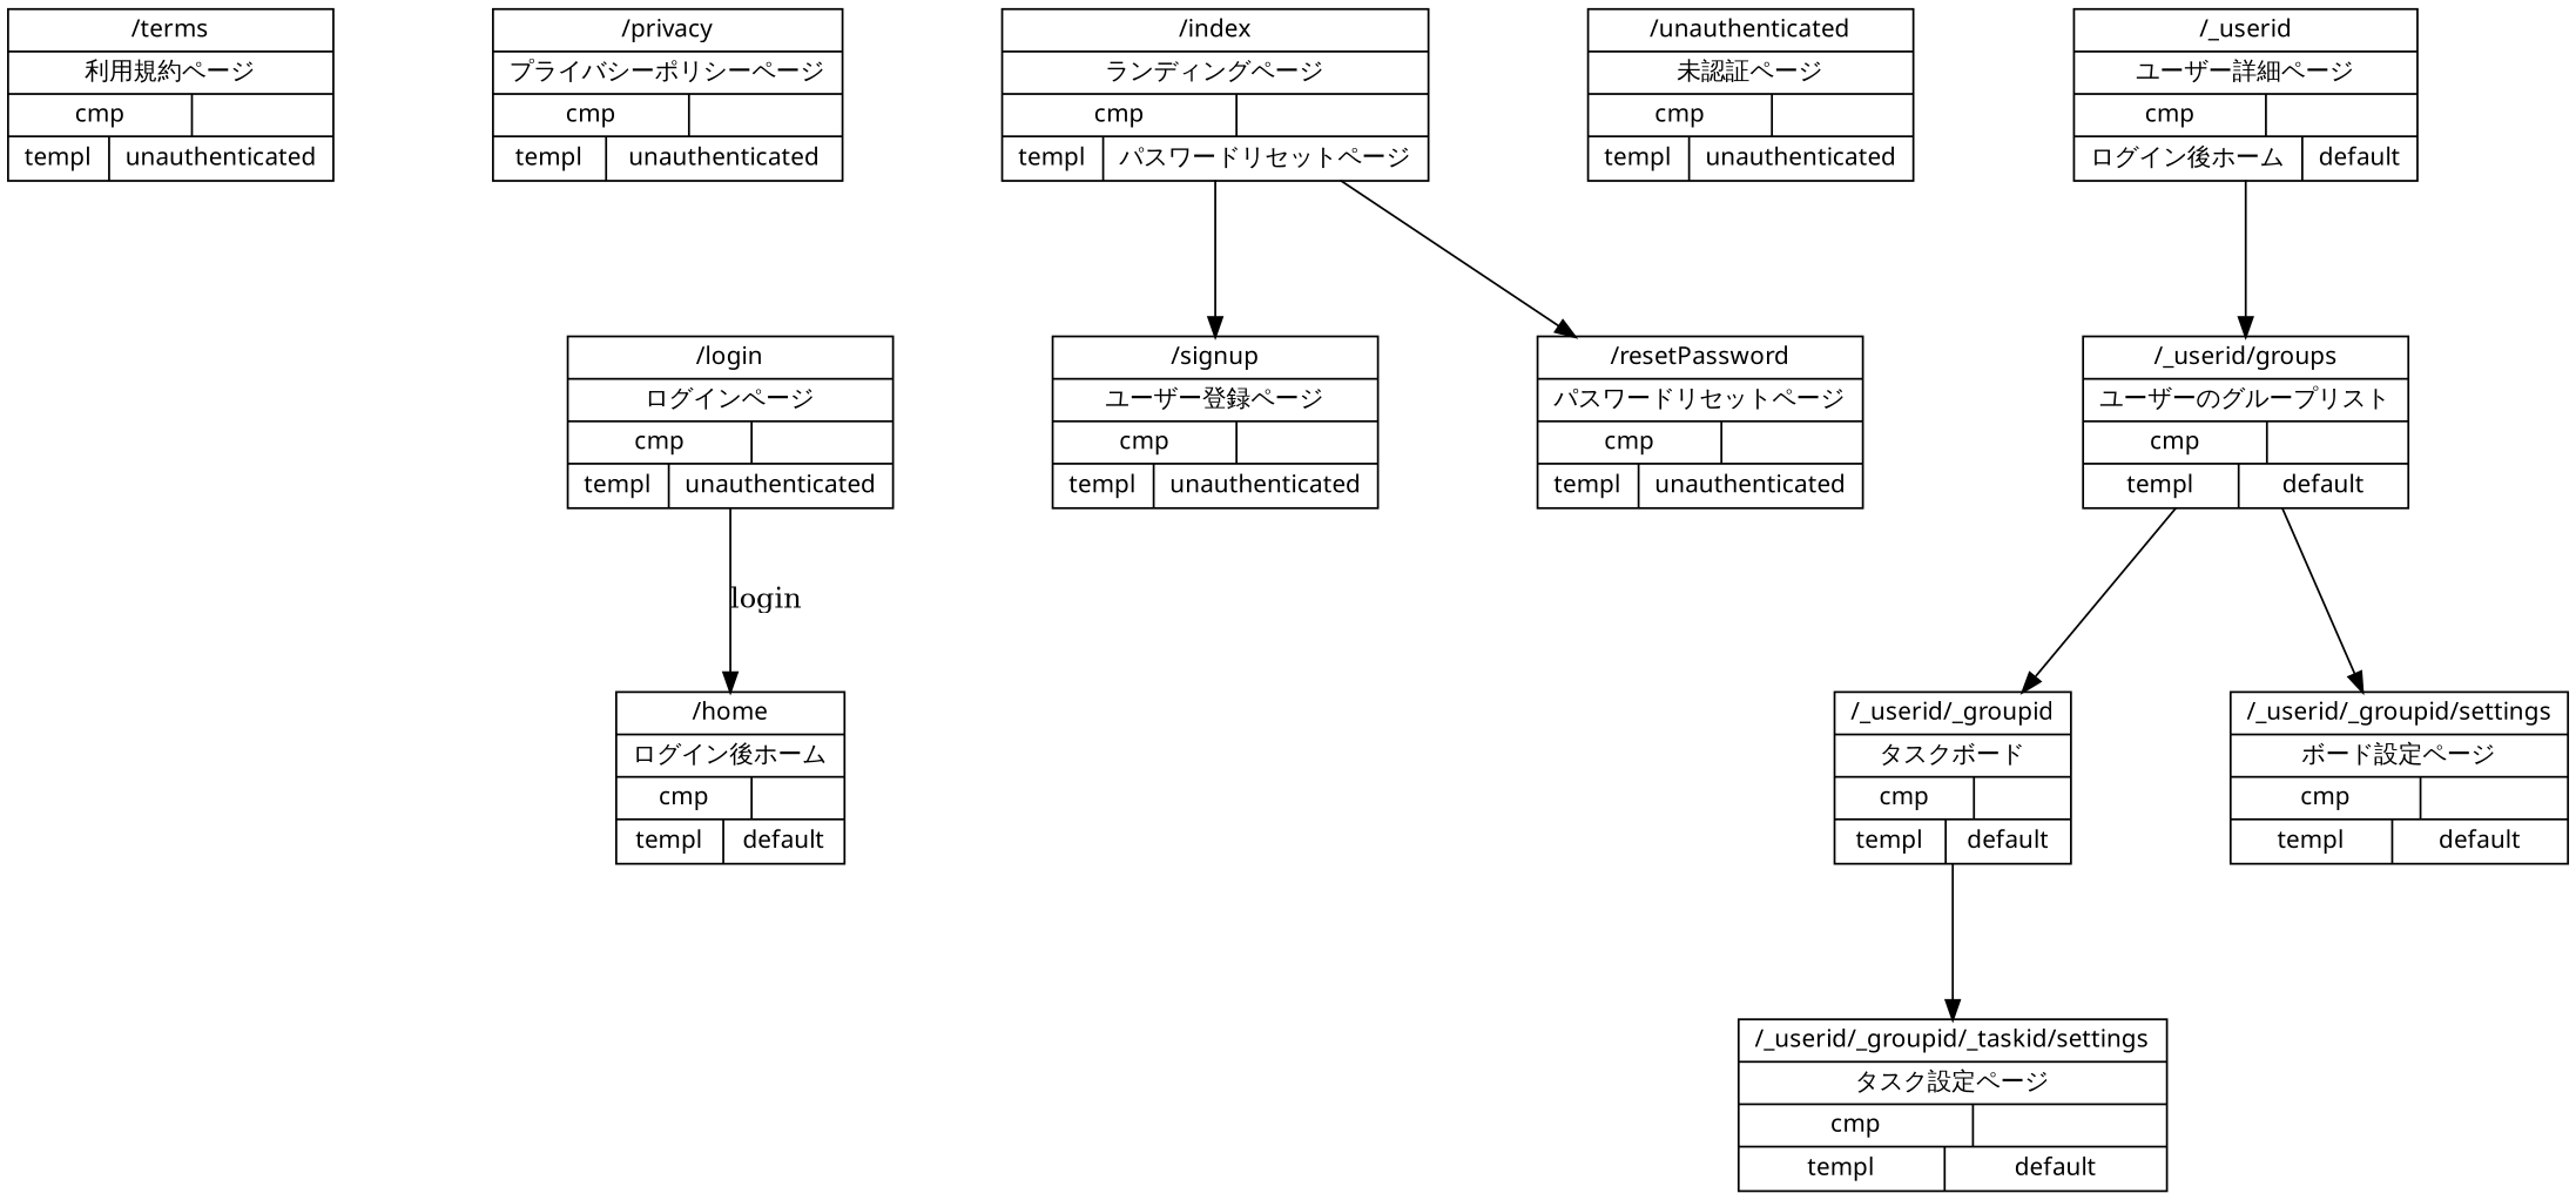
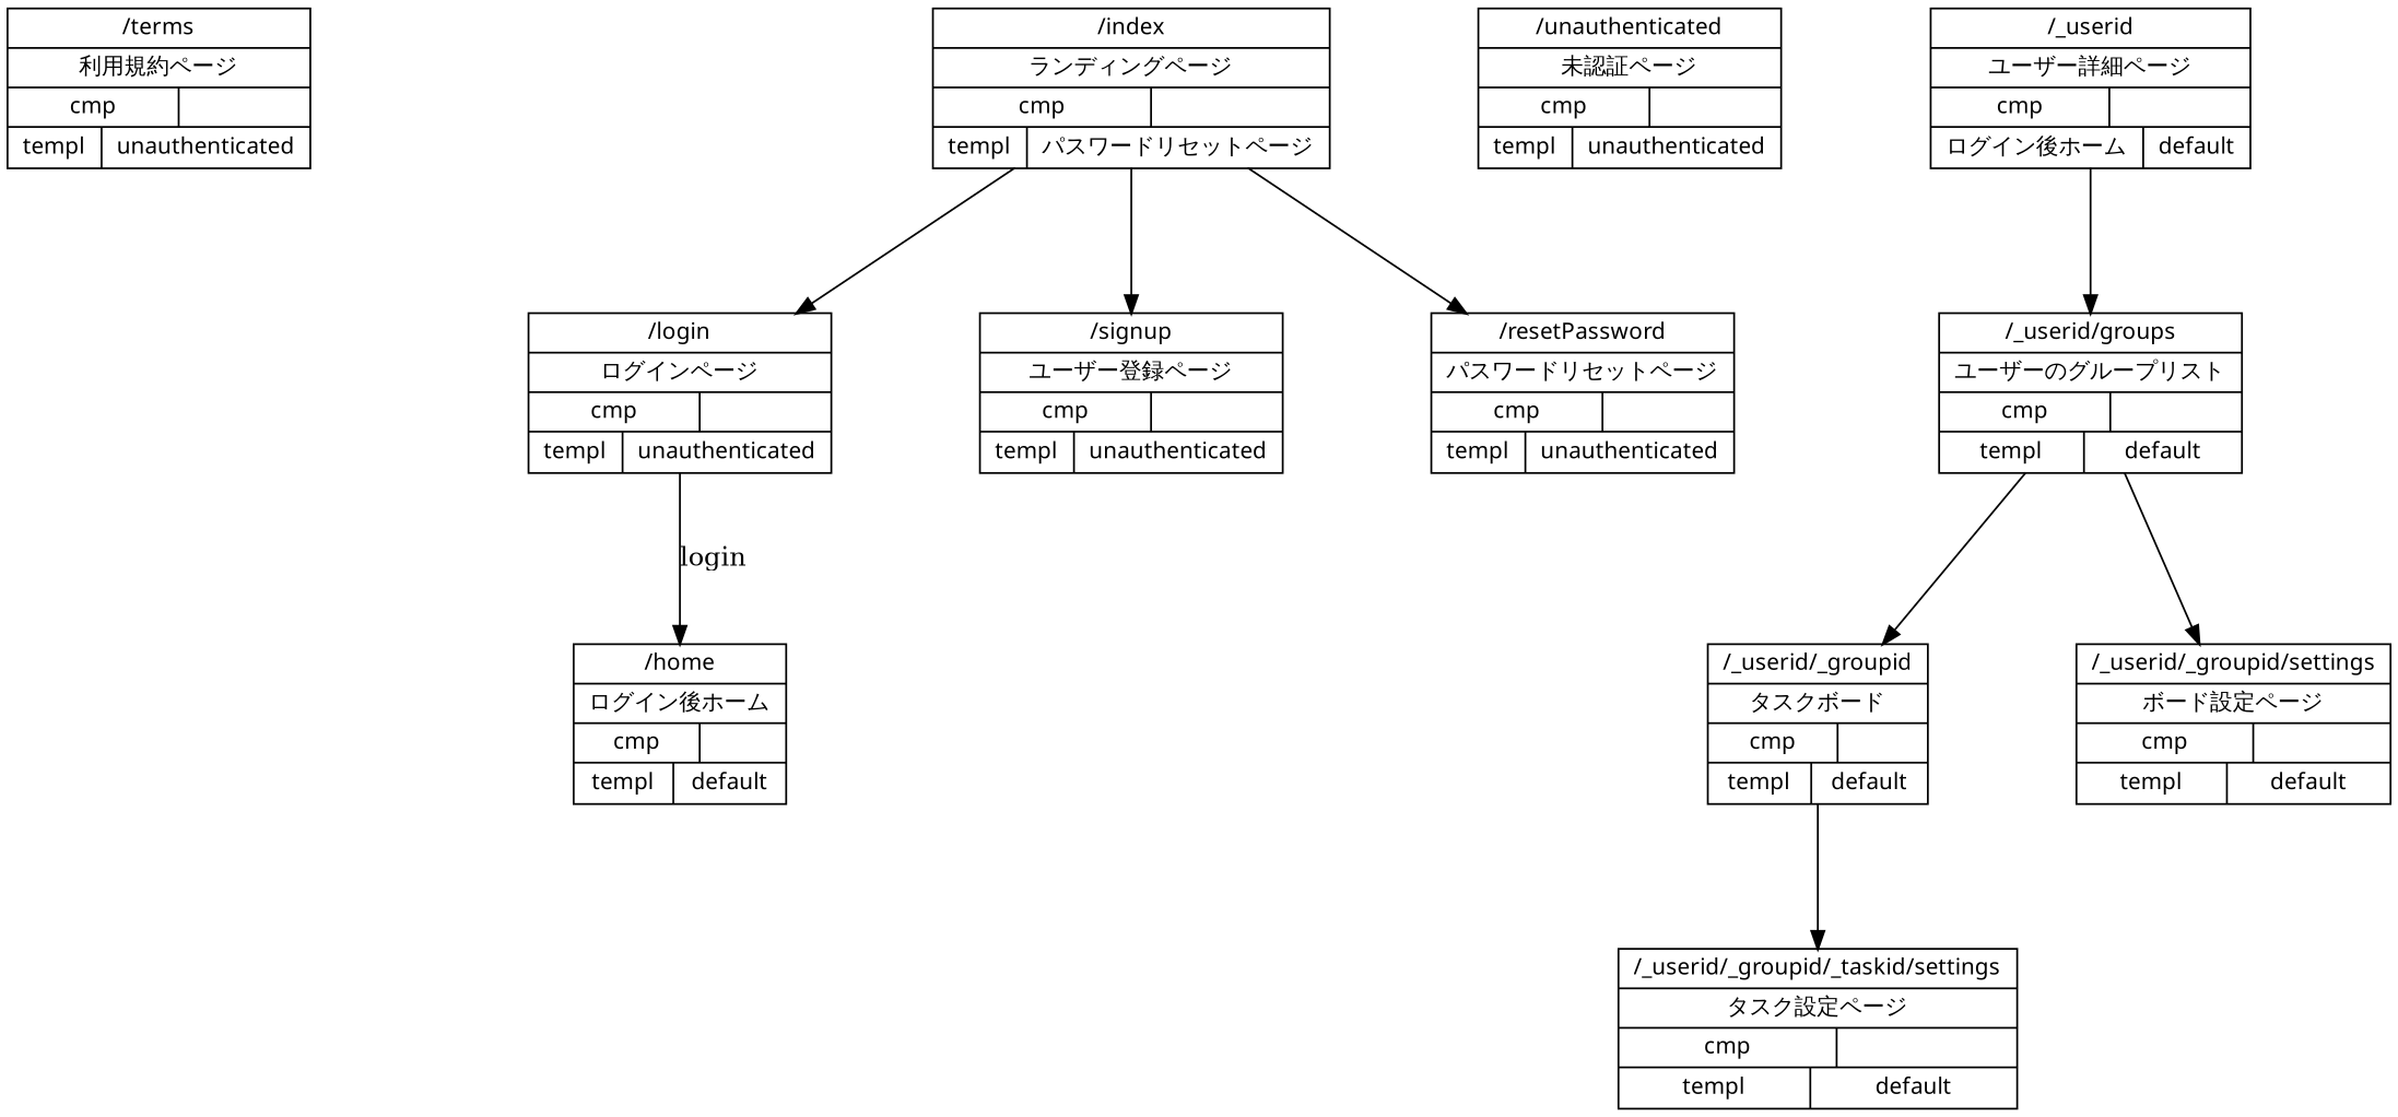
  digraph {
    bgcolor="#FFFFFF"
    nodesep=1.1
    rankdir=TB
    ranksep=1.05
    node [fontname="Migu 1M" fontsize=12 shape=record]
    edge [weight=1.0]
    n1 [label="{/terms|利用規約ページ|{cmp|{}}|{templ|unauthenticated}}"]
-   n2 [label="{/privacy|プライバシーポリシーページ|{cmp|{}}|{templ|unauthenticated}}"]
    n3 [label="{/index|ランディングページ|{cmp|{}}|{templ|パスワードリセットページ}}"]
    n4 [label="{/login|ログインページ|{cmp|{}}|{templ|unauthenticated}}"]
    n5 [label="{/signup|ユーザー登録ページ|{cmp|{}}|{templ|unauthenticated}}"]
    n6 [label="{/resetPassword|パスワードリセットページ|{cmp|{}}|{templ|unauthenticated}}"]
    n7 [label="{/home|ログイン後ホーム|{cmp|{}}|{templ|default}}"]
    n8 [label="{/unauthenticated|未認証ページ|{cmp|{}}|{templ|unauthenticated}}"]
    n9 [label="{/_userid|ユーザー詳細ページ|{cmp|{}}|{ログイン後ホーム|default}}"]
    n10 [label="{/_userid/groups|ユーザーのグループリスト|{cmp|{}}|{templ|default}}"]
    n11 [label="{/_userid/_groupid|タスクボード|{cmp|{}}|{templ|default}}"]
    n12 [label="{/_userid/_groupid/settings|ボード設定ページ|{cmp|{}}|{templ|default}}"]
    n13 [label="{/_userid/_groupid/_taskid/settings|タスク設定ページ|{cmp|{}}|{templ|default}}"]
+   n3 -> n4
    n3 -> n5
    n3 -> n6
    n4 -> n7 [label=login]
    n9 -> n10
    n10 -> n11
    n10 -> n12
    n11 -> n13
  }
